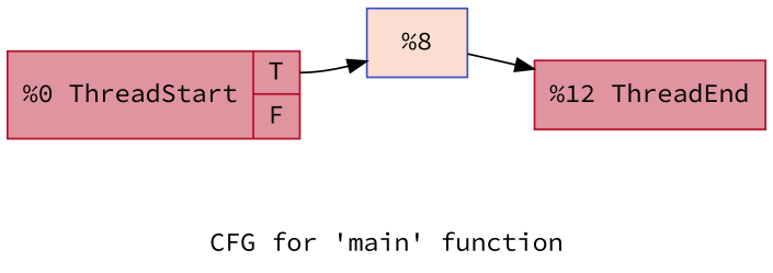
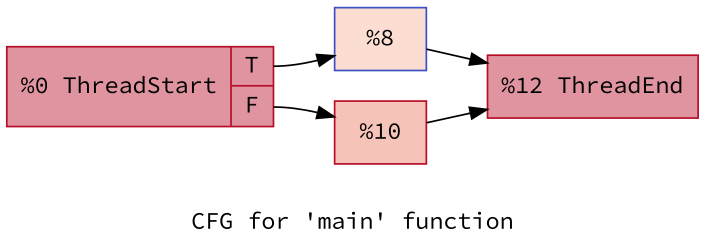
  digraph {
    label="CFG for 'main' function"
    rankdir=LR
    fontname="Source Code Pro"
    node [color="#b70d28ff" fillcolor="#b70d2870" shape=record style=filled fontname="Source Code Pro"]
    edge [fontname="Source Code Pro"]
    n1 [label="{%0 ThreadStart|{<s0>T|<s1>F}}"]
    n2 [color="#3d50c3ff" fillcolor="#f7b39670" label="{%8 }"]
+   n3 [fillcolor="#e8765c70" label="{%10 }"]
    n4 [label="{%12 ThreadEnd}"]
    n1 -> n2 [tailport=s0]
+   n1 -> n3 [tailport=s1]
    n2 -> n4
+   n3 -> n4
  }
